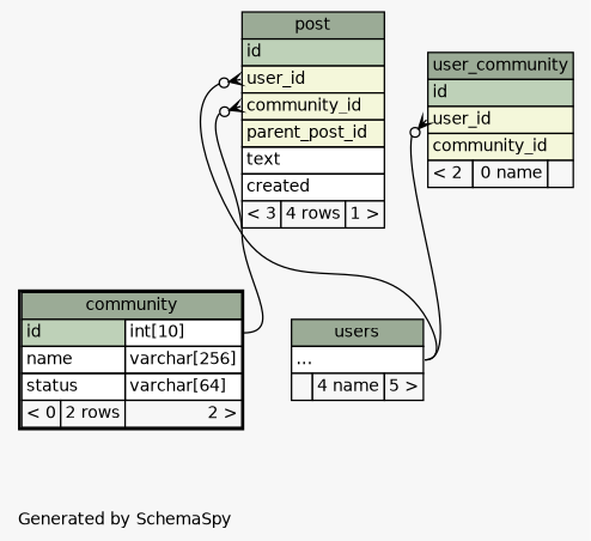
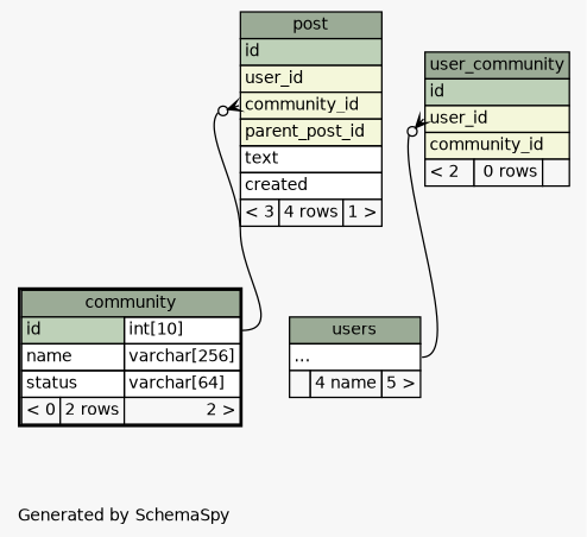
  digraph {
    bgcolor="#f7f7f7"
    fontname="DejaVu Sans"
    fontsize=11
    label="\nGenerated by SchemaSpy"
    labeljust=l
    nodesep=0.18
    rankdir=TB
    ranksep=0.46
    node [fontname="DejaVu Sans" fontsize=11 shape=plaintext]
    edge [arrowhead=none arrowsize=0.8 arrowtail=crowodot dir=back fontname="DejaVu Sans" headport="elipses:e" tailport="user_id:w"]
    n1 [label=<     <TABLE BORDER="0" CELLBORDER="1" CELLSPACING="0" BGCOLOR="#ffffff">       <TR><TD COLSPAN="3" BGCOLOR="#9bab96" ALIGN="CENTER">post</TD></TR>       <TR><TD PORT="id" COLSPAN="3" BGCOLOR="#bed1b8" ALIGN="LEFT">id</TD></TR>       <TR><TD PORT="user_id" COLSPAN="3" BGCOLOR="#f4f7da" ALIGN="LEFT">user_id</TD></TR>       <TR><TD PORT="community_id" COLSPAN="3" BGCOLOR="#f4f7da" ALIGN="LEFT">community_id</TD></TR>       <TR><TD PORT="parent_post_id" COLSPAN="3" BGCOLOR="#f4f7da" ALIGN="LEFT">parent_post_id</TD></TR>       <TR><TD PORT="text" COLSPAN="3" ALIGN="LEFT">text</TD></TR>       <TR><TD PORT="created" COLSPAN="3" ALIGN="LEFT">created</TD></TR>       <TR><TD ALIGN="LEFT" BGCOLOR="#f7f7f7">&lt; 3</TD><TD ALIGN="RIGHT" BGCOLOR="#f7f7f7">4 rows</TD><TD ALIGN="RIGHT" BGCOLOR="#f7f7f7">1 &gt;</TD></TR>     </TABLE>>]
    n2 [label=<     <TABLE BORDER="2" CELLBORDER="1" CELLSPACING="0" BGCOLOR="#ffffff">       <TR><TD COLSPAN="3" BGCOLOR="#9bab96" ALIGN="CENTER">community</TD></TR>       <TR><TD PORT="id" COLSPAN="2" BGCOLOR="#bed1b8" ALIGN="LEFT">id</TD><TD PORT="id.type" ALIGN="LEFT">int[10]</TD></TR>       <TR><TD PORT="name" COLSPAN="2" ALIGN="LEFT">name</TD><TD PORT="name.type" ALIGN="LEFT">varchar[256]</TD></TR>       <TR><TD PORT="status" COLSPAN="2" ALIGN="LEFT">status</TD><TD PORT="status.type" ALIGN="LEFT">varchar[64]</TD></TR>       <TR><TD ALIGN="LEFT" BGCOLOR="#f7f7f7">&lt; 0</TD><TD ALIGN="RIGHT" BGCOLOR="#f7f7f7">2 rows</TD><TD ALIGN="RIGHT" BGCOLOR="#f7f7f7">2 &gt;</TD></TR>     </TABLE>>]
    n3 [label=<     <TABLE BORDER="0" CELLBORDER="1" CELLSPACING="0" BGCOLOR="#ffffff">       <TR><TD COLSPAN="3" BGCOLOR="#9bab96" ALIGN="CENTER">users</TD></TR>       <TR><TD PORT="elipses" COLSPAN="3" ALIGN="LEFT">...</TD></TR>       <TR><TD ALIGN="LEFT" BGCOLOR="#f7f7f7">  </TD><TD ALIGN="RIGHT" BGCOLOR="#f7f7f7">4 name</TD><TD ALIGN="RIGHT" BGCOLOR="#f7f7f7">5 &gt;</TD></TR>     </TABLE>>]
-   n4 [label=<     <TABLE BORDER="0" CELLBORDER="1" CELLSPACING="0" BGCOLOR="#ffffff">       <TR><TD COLSPAN="3" BGCOLOR="#9bab96" ALIGN="CENTER">user_community</TD></TR>       <TR><TD PORT="id" COLSPAN="3" BGCOLOR="#bed1b8" ALIGN="LEFT">id</TD></TR>       <TR><TD PORT="user_id" COLSPAN="3" BGCOLOR="#f4f7da" ALIGN="LEFT">user_id</TD></TR>       <TR><TD PORT="community_id" COLSPAN="3" BGCOLOR="#f4f7da" ALIGN="LEFT">community_id</TD></TR>       <TR><TD ALIGN="LEFT" BGCOLOR="#f7f7f7">&lt; 2</TD><TD ALIGN="RIGHT" BGCOLOR="#f7f7f7">0 name</TD><TD ALIGN="RIGHT" BGCOLOR="#f7f7f7">  </TD></TR>     </TABLE>>]
+   n4 [label=<     <TABLE BORDER="0" CELLBORDER="1" CELLSPACING="0" BGCOLOR="#ffffff">       <TR><TD COLSPAN="3" BGCOLOR="#9bab96" ALIGN="CENTER">user_community</TD></TR>       <TR><TD PORT="id" COLSPAN="3" BGCOLOR="#bed1b8" ALIGN="LEFT">id</TD></TR>       <TR><TD PORT="user_id" COLSPAN="3" BGCOLOR="#f4f7da" ALIGN="LEFT">user_id</TD></TR>       <TR><TD PORT="community_id" COLSPAN="3" BGCOLOR="#f4f7da" ALIGN="LEFT">community_id</TD></TR>       <TR><TD ALIGN="LEFT" BGCOLOR="#f7f7f7">&lt; 2</TD><TD ALIGN="RIGHT" BGCOLOR="#f7f7f7">0 rows</TD><TD ALIGN="RIGHT" BGCOLOR="#f7f7f7">  </TD></TR>     </TABLE>>]
    n1 -> n2 [headport="id.type:e" tailport="community_id:w"]
-   n1 -> n3
    n4 -> n3
  }
